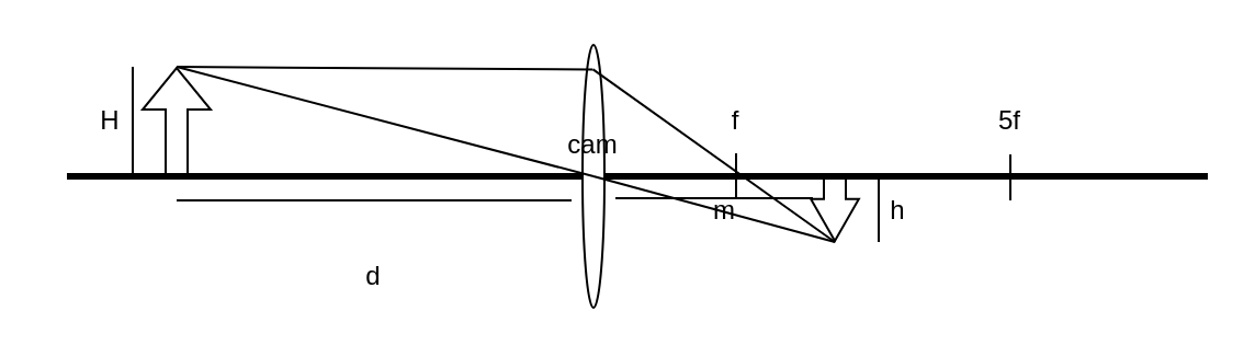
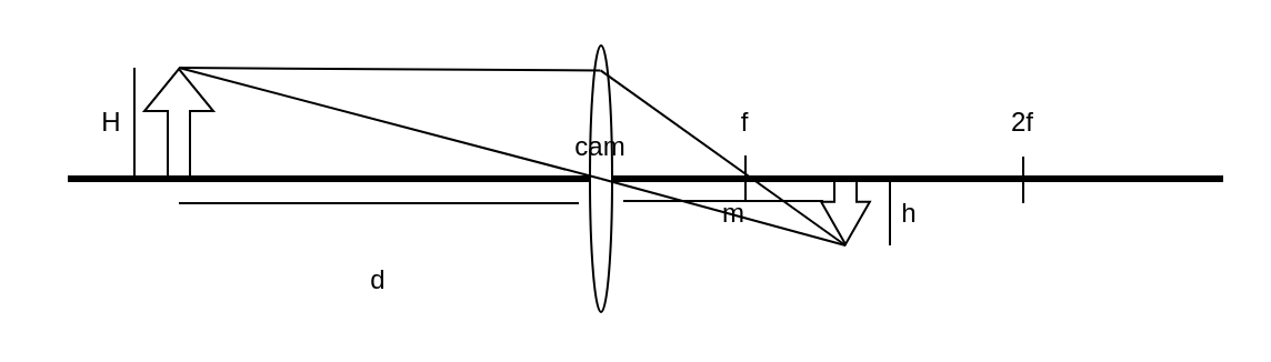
  <mxCell id="0" />
  <mxCell id="1" parent="0" />
  <mxCell id="2" value="" style="endArrow=none;html=1;rounded=0;strokeWidth=3;" edge="1" parent="1" source="5"><mxGeometry width="50" height="50" relative="1" as="geometry"><mxPoint x="30" y="80" as="sourcePoint" /><mxPoint x="550" y="80" as="targetPoint" /></mxGeometry></mxCell>
  <mxCell id="3" value="" style="shape=flexArrow;endArrow=classic;html=1;rounded=0;" edge="1" parent="1"><mxGeometry width="50" height="50" relative="1" as="geometry"><mxPoint x="80" y="80" as="sourcePoint" /><mxPoint x="80" y="30" as="targetPoint" /></mxGeometry></mxCell>
  <mxCell id="4" value="" style="endArrow=none;html=1;rounded=0;strokeWidth=3;" edge="1" parent="1" target="5"><mxGeometry width="50" height="50" relative="1" as="geometry"><mxPoint x="30" y="80" as="sourcePoint" /><mxPoint x="550" y="80" as="targetPoint" /></mxGeometry></mxCell>
  <mxCell id="5" value="" style="ellipse;whiteSpace=wrap;html=1;" vertex="1" parent="1"><mxGeometry x="265" y="20" width="10" height="120" as="geometry" /></mxCell>
  <mxCell id="6" value="" style="endArrow=none;html=1;rounded=0;" edge="1" parent="1"><mxGeometry width="50" height="50" relative="1" as="geometry"><mxPoint x="80" y="30" as="sourcePoint" /><mxPoint x="270" y="80" as="targetPoint" /></mxGeometry></mxCell>
  <mxCell id="7" value="" style="endArrow=none;html=1;rounded=0;entryX=0.471;entryY=0.094;entryDx=0;entryDy=0;entryPerimeter=0;" edge="1" parent="1" target="5"><mxGeometry width="50" height="50" relative="1" as="geometry"><mxPoint x="80" y="30" as="sourcePoint" /><mxPoint x="360" y="70" as="targetPoint" /></mxGeometry></mxCell>
  <mxCell id="8" value="" style="shape=flexArrow;endArrow=classic;html=1;rounded=0;endWidth=10.857;endSize=6.046;" edge="1" parent="1"><mxGeometry width="50" height="50" relative="1" as="geometry"><mxPoint x="380" y="80" as="sourcePoint" /><mxPoint x="380" y="110" as="targetPoint" /></mxGeometry></mxCell>
  <mxCell id="9" value="" style="endArrow=none;html=1;rounded=0;" edge="1" parent="1"><mxGeometry width="50" height="50" relative="1" as="geometry"><mxPoint x="270" y="80" as="sourcePoint" /><mxPoint x="380" y="110" as="targetPoint" /></mxGeometry></mxCell>
  <mxCell id="10" value="" style="endArrow=none;html=1;rounded=0;exitX=0.479;exitY=0.093;exitDx=0;exitDy=0;exitPerimeter=0;" edge="1" parent="1" source="5"><mxGeometry width="50" height="50" relative="1" as="geometry"><mxPoint x="310" y="100" as="sourcePoint" /><mxPoint x="380" y="110" as="targetPoint" /></mxGeometry></mxCell>
  <mxCell id="11" value="H" style="text;html=1;strokeColor=none;fillColor=none;align=center;verticalAlign=middle;whiteSpace=wrap;rounded=0;" vertex="1" parent="1"><mxGeometry x="20" y="40" width="60" height="30" as="geometry" /></mxCell>
  <mxCell id="12" value="h" style="text;html=1;strokeColor=none;fillColor=none;align=center;verticalAlign=middle;whiteSpace=wrap;rounded=0;" vertex="1" parent="1"><mxGeometry x="379" y="81" width="60" height="30" as="geometry" /></mxCell>
  <mxCell id="13" value="" style="endArrow=none;html=1;rounded=0;" edge="1" parent="1"><mxGeometry width="50" height="50" relative="1" as="geometry"><mxPoint x="60" y="80" as="sourcePoint" /><mxPoint x="60" y="30" as="targetPoint" /></mxGeometry></mxCell>
  <mxCell id="14" value="" style="endArrow=none;html=1;rounded=0;" edge="1" parent="1"><mxGeometry width="50" height="50" relative="1" as="geometry"><mxPoint x="400" y="110" as="sourcePoint" /><mxPoint x="400" y="80" as="targetPoint" /></mxGeometry></mxCell>
  <mxCell id="15" value="cam" style="text;html=1;strokeColor=none;fillColor=none;align=center;verticalAlign=middle;whiteSpace=wrap;rounded=0;" vertex="1" parent="1"><mxGeometry x="240" y="51" width="60" height="30" as="geometry" /></mxCell>
  <mxCell id="16" value="" style="endArrow=none;html=1;rounded=0;" edge="1" parent="1"><mxGeometry width="50" height="50" relative="1" as="geometry"><mxPoint x="80" y="91" as="sourcePoint" /><mxPoint x="260" y="91" as="targetPoint" /></mxGeometry></mxCell>
  <mxCell id="17" value="d" style="text;html=1;strokeColor=none;fillColor=none;align=center;verticalAlign=middle;whiteSpace=wrap;rounded=0;" vertex="1" parent="1"><mxGeometry x="140" y="111" width="60" height="30" as="geometry" /></mxCell>
  <mxCell id="18" value="" style="endArrow=none;html=1;rounded=0;" edge="1" parent="1"><mxGeometry width="50" height="50" relative="1" as="geometry"><mxPoint x="370" y="90" as="sourcePoint" /><mxPoint x="280" y="90" as="targetPoint" /></mxGeometry></mxCell>
  <mxCell id="19" value="m" style="text;html=1;strokeColor=none;fillColor=none;align=center;verticalAlign=middle;whiteSpace=wrap;rounded=0;" vertex="1" parent="1"><mxGeometry x="300" y="81" width="60" height="30" as="geometry" /></mxCell>
  <mxCell id="20" value="" style="endArrow=none;html=1;rounded=0;" edge="1" parent="1"><mxGeometry width="50" height="50" relative="1" as="geometry"><mxPoint x="335" y="69.5" as="sourcePoint" /><mxPoint x="335" y="90.5" as="targetPoint" /></mxGeometry></mxCell>
  <mxCell id="21" value="" style="endArrow=none;html=1;rounded=0;" edge="1" parent="1"><mxGeometry width="50" height="50" relative="1" as="geometry"><mxPoint x="460" y="70" as="sourcePoint" /><mxPoint x="460" y="91" as="targetPoint" /></mxGeometry></mxCell>
  <mxCell id="22" value="f" style="text;html=1;strokeColor=none;fillColor=none;align=center;verticalAlign=middle;whiteSpace=wrap;rounded=0;" vertex="1" parent="1"><mxGeometry x="305" y="40" width="60" height="30" as="geometry" /></mxCell>
- <mxCell id="23" value="5f" style="text;html=1;strokeColor=none;fillColor=none;align=center;verticalAlign=middle;whiteSpace=wrap;rounded=0;" vertex="1" parent="1"><mxGeometry x="430" y="40" width="60" height="30" as="geometry" /></mxCell>
+ <mxCell id="23" value="2f" style="text;html=1;strokeColor=none;fillColor=none;align=center;verticalAlign=middle;whiteSpace=wrap;rounded=0;" vertex="1" parent="1"><mxGeometry x="430" y="40" width="60" height="30" as="geometry" /></mxCell>
